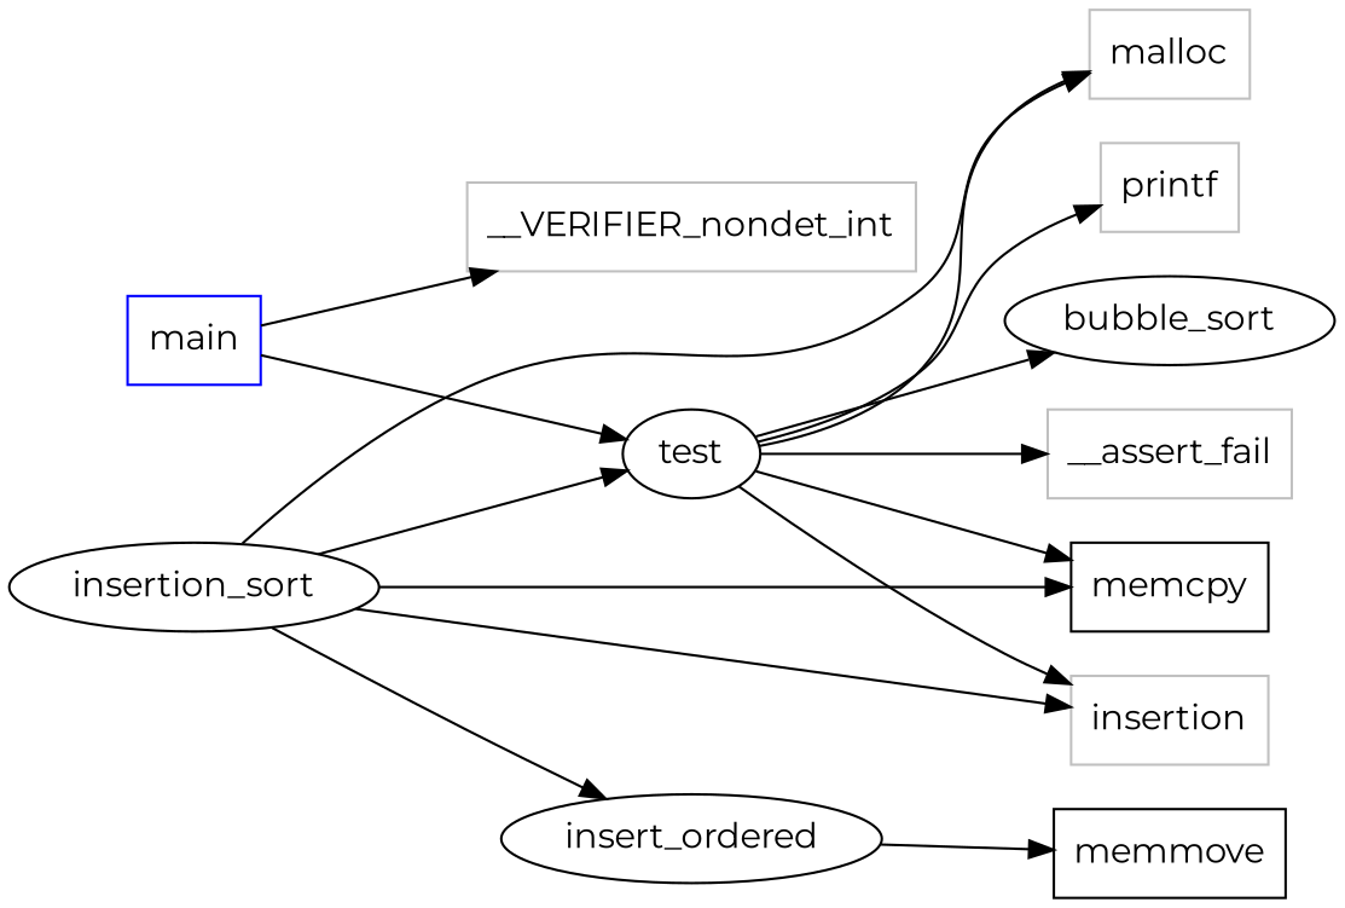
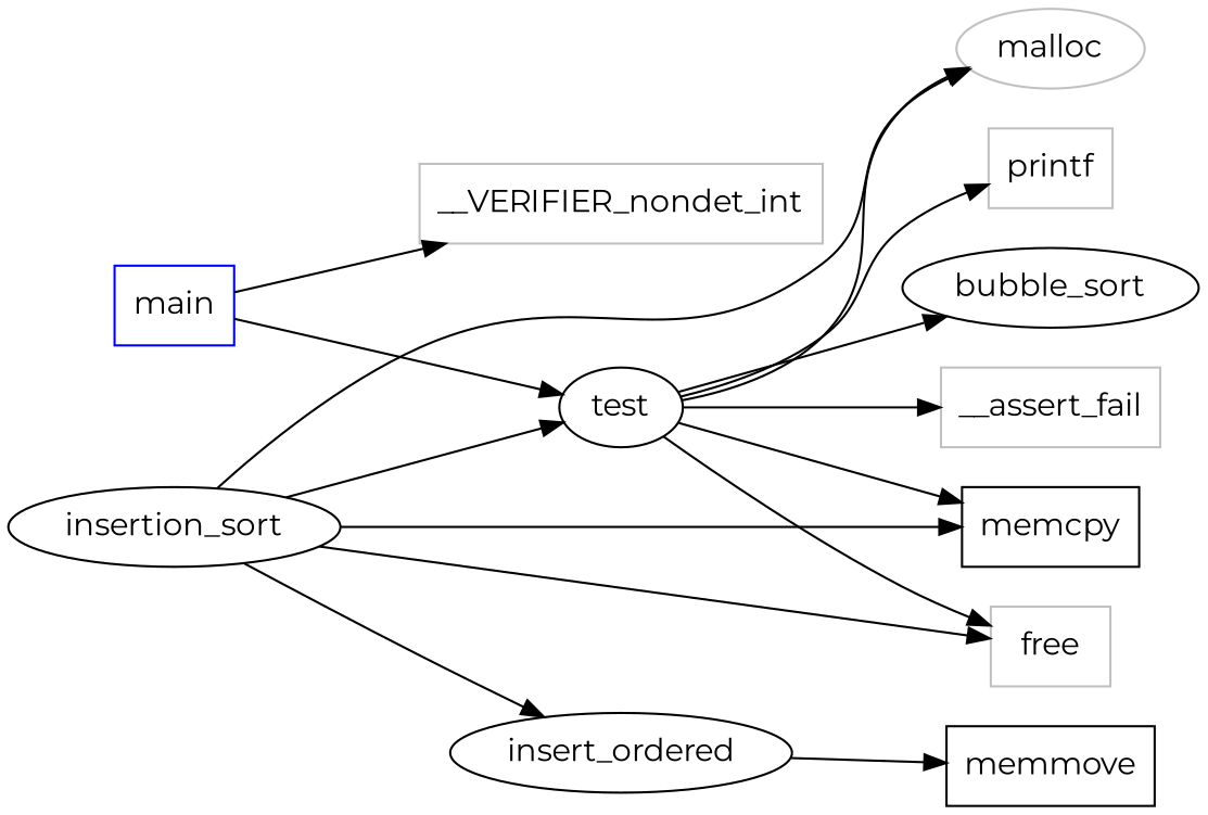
  digraph {
    fontname=Montserrat
    rankdir=LR
    node [color=grey fontname=Montserrat shape=box]
    edge [fontname=Montserrat]
    main [color=blue]
    n2 [label=__VERIFIER_nondet_int]
    n3 [label=test color="" shape=""]
-   n4 [label=malloc]
+   n4 [label=malloc shape=ellipse]
    n5 [label=printf]
    n6 [color=black label=memcpy]
    n7 [label=bubble_sort color="" shape=""]
-   n8 [label=insertion]
+   n8 [label=free]
    n9 [label=__assert_fail]
    n10 [label=insertion_sort color="" shape=""]
    n11 [label=insert_ordered color="" shape=""]
    n12 [color=black label=memmove]
    main -> n2
    main -> n3
    n3 -> n4
    n3 -> n5
    n3 -> n6
    n3 -> n7
    n3 -> n8
    n3 -> n9
    n10 -> n3
    n10 -> n4
    n10 -> n6
    n10 -> n8
    n10 -> n11
    n11 -> n12
  }
